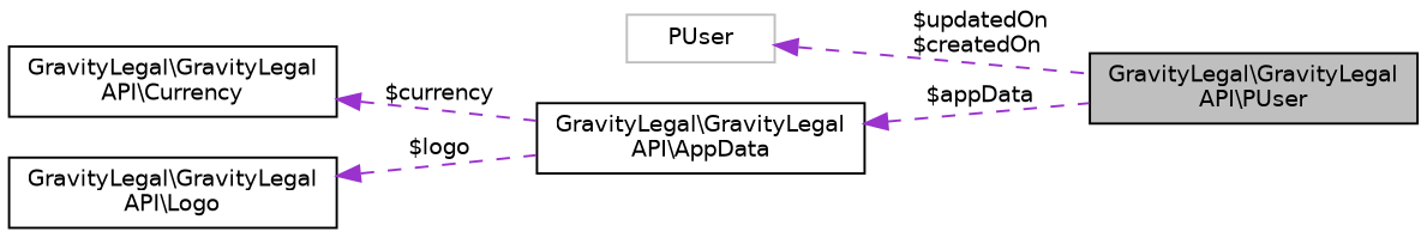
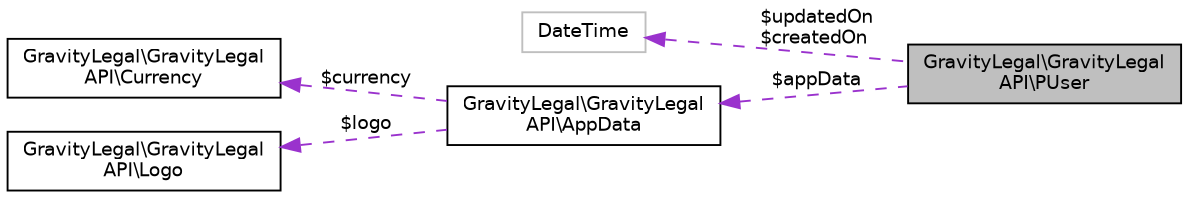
  digraph {
    rankdir=LR
    node [color=black fillcolor=white fontname=Helvetica fontsize=10 shape=record style=filled]
    edge [color=darkorchid3 dir=back fontname=Helvetica fontsize=10 labelfontname=Helvetica labelfontsize=10 style=dashed]
    n1 [fillcolor=grey75 fontcolor=black height=0.2 label="GravityLegal\\GravityLegal\lAPI\\PUser" width=0.4]
-   n2 [color=grey75 height=0.2 label=PUser width=0.4]
+   n2 [color=grey75 height=0.2 label=DateTime width=0.4]
    n3 [height=0.2 label="GravityLegal\\GravityLegal\lAPI\\AppData" width=0.4]
    n4 [height=0.2 label="GravityLegal\\GravityLegal\lAPI\\Currency" width=0.4]
    n5 [height=0.2 label="GravityLegal\\GravityLegal\lAPI\\Logo" width=0.4]
    n2 -> n1 [label=" $updatedOn\n$createdOn"]
    n3 -> n1 [label=" $appData"]
    n4 -> n3 [label=" $currency"]
    n5 -> n3 [label=" $logo"]
  }
